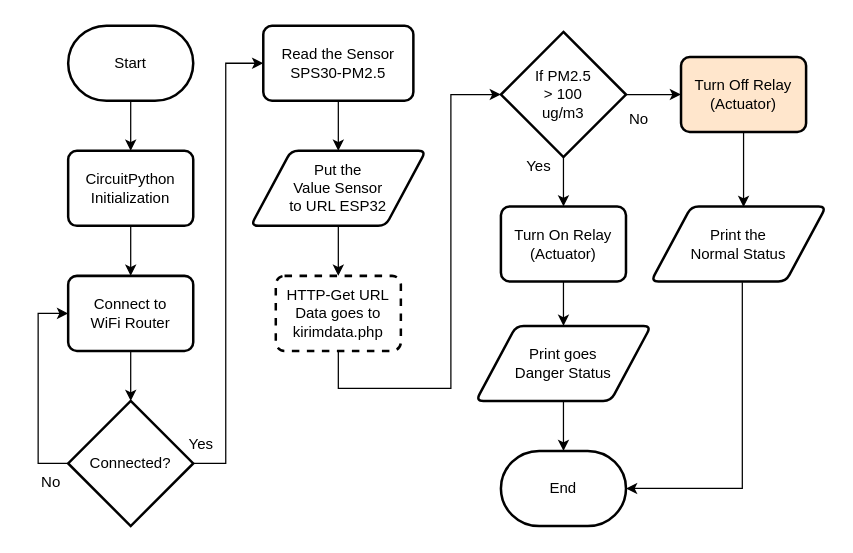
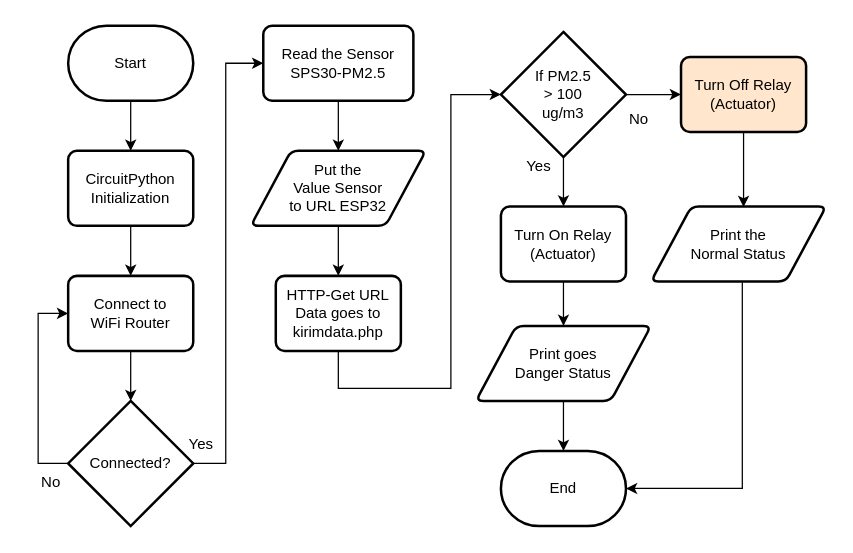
  <mxCell id="0" />
  <mxCell id="1" parent="0" />
  <mxCell id="2" value="Start" style="strokeWidth=2;html=1;shape=mxgraph.flowchart.terminator;whiteSpace=wrap;" parent="1" vertex="1"><mxGeometry x="54" y="20" width="100" height="60" as="geometry" /></mxCell>
  <mxCell id="3" value="Connect to&lt;br&gt;WiFi Router" style="rounded=1;whiteSpace=wrap;html=1;absoluteArcSize=1;arcSize=14;strokeWidth=2;" parent="1" vertex="1"><mxGeometry x="54" y="220" width="100" height="60" as="geometry" /></mxCell>
  <mxCell id="4" value="CircuitPython&lt;br&gt;Initialization" style="rounded=1;whiteSpace=wrap;html=1;absoluteArcSize=1;arcSize=14;strokeWidth=2;" parent="1" vertex="1"><mxGeometry x="54" y="120" width="100" height="60" as="geometry" /></mxCell>
  <mxCell id="5" value="Connected?" style="strokeWidth=2;html=1;shape=mxgraph.flowchart.decision;whiteSpace=wrap;" parent="1" vertex="1"><mxGeometry x="54" y="320" width="100" height="100" as="geometry" /></mxCell>
  <mxCell id="6" value="" style="endArrow=classic;html=1;rounded=0;exitX=0;exitY=0.5;exitDx=0;exitDy=0;exitPerimeter=0;entryX=0;entryY=0.5;entryDx=0;entryDy=0;" parent="1" source="5" target="3" edge="1"><mxGeometry width="50" height="50" relative="1" as="geometry"><mxPoint x="150" y="420" as="sourcePoint" /><mxPoint x="-30" y="260" as="targetPoint" /><Array as="points"><mxPoint x="30" y="370" /><mxPoint x="30" y="250" /></Array></mxGeometry></mxCell>
  <mxCell id="7" value="No" style="text;html=1;align=center;verticalAlign=middle;resizable=0;points=[];autosize=1;strokeColor=none;fillColor=none;" parent="1" vertex="1"><mxGeometry x="20" y="370" width="40" height="30" as="geometry" /></mxCell>
  <mxCell id="8" value="Yes" style="text;html=1;align=center;verticalAlign=middle;resizable=0;points=[];autosize=1;strokeColor=none;fillColor=none;" parent="1" vertex="1"><mxGeometry x="140" y="340" width="40" height="30" as="geometry" /></mxCell>
  <mxCell id="9" value="" style="endArrow=classic;html=1;rounded=0;entryX=0.5;entryY=0;entryDx=0;entryDy=0;exitX=0.5;exitY=1;exitDx=0;exitDy=0;exitPerimeter=0;" parent="1" source="2" target="4" edge="1"><mxGeometry width="50" height="50" relative="1" as="geometry"><mxPoint x="50" y="540" as="sourcePoint" /><mxPoint x="280" y="360" as="targetPoint" /></mxGeometry></mxCell>
  <mxCell id="10" value="" style="endArrow=classic;html=1;rounded=0;entryX=0.5;entryY=0;entryDx=0;entryDy=0;exitX=0.5;exitY=1;exitDx=0;exitDy=0;" parent="1" source="4" target="3" edge="1"><mxGeometry width="50" height="50" relative="1" as="geometry"><mxPoint x="50" y="200" as="sourcePoint" /><mxPoint x="100" y="150" as="targetPoint" /></mxGeometry></mxCell>
  <mxCell id="11" value="" style="endArrow=classic;html=1;rounded=0;exitX=0.5;exitY=1;exitDx=0;exitDy=0;entryX=0.5;entryY=0;entryDx=0;entryDy=0;entryPerimeter=0;" parent="1" source="3" target="5" edge="1"><mxGeometry width="50" height="50" relative="1" as="geometry"><mxPoint x="50" y="370" as="sourcePoint" /><mxPoint x="70" y="310" as="targetPoint" /></mxGeometry></mxCell>
  <mxCell id="12" value="Read the Sensor&lt;br&gt;SPS30-PM2.5" style="rounded=1;whiteSpace=wrap;html=1;absoluteArcSize=1;arcSize=14;strokeWidth=2;" parent="1" vertex="1"><mxGeometry x="210" y="20" width="120" height="60" as="geometry" /></mxCell>
  <mxCell id="13" value="Put the&lt;br&gt;Value Sensor&lt;br&gt;to URL ESP32" style="shape=parallelogram;html=1;strokeWidth=2;perimeter=parallelogramPerimeter;whiteSpace=wrap;rounded=1;arcSize=12;size=0.23;" parent="1" vertex="1"><mxGeometry x="200" y="120" width="140" height="60" as="geometry" /></mxCell>
- <mxCell id="14" value="HTTP-Get URL&lt;br&gt;Data goes to&lt;br&gt;kirimdata.php" style="rounded=1;whiteSpace=wrap;html=1;absoluteArcSize=1;arcSize=14;strokeWidth=2;dashed=1;" parent="1" vertex="1"><mxGeometry x="220" y="220" width="100" height="60" as="geometry" /></mxCell>
+ <mxCell id="14" value="HTTP-Get URL&lt;br&gt;Data goes to&lt;br&gt;kirimdata.php" style="rounded=1;whiteSpace=wrap;html=1;absoluteArcSize=1;arcSize=14;strokeWidth=2;" parent="1" vertex="1"><mxGeometry x="220" y="220" width="100" height="60" as="geometry" /></mxCell>
  <mxCell id="15" value="Print goes&lt;br&gt;Danger Status" style="shape=parallelogram;html=1;strokeWidth=2;perimeter=parallelogramPerimeter;whiteSpace=wrap;rounded=1;arcSize=12;size=0.23;" parent="1" vertex="1"><mxGeometry x="380" y="260" width="140" height="60" as="geometry" /></mxCell>
  <mxCell id="16" value="If PM2.5&lt;br&gt;&amp;gt; 100&lt;div&gt;ug/m3&lt;/div&gt;" style="strokeWidth=2;html=1;shape=mxgraph.flowchart.decision;whiteSpace=wrap;" parent="1" vertex="1"><mxGeometry x="400" y="25" width="100" height="100" as="geometry" /></mxCell>
  <mxCell id="17" value="Turn On Relay&lt;br&gt;(Actuator)" style="rounded=1;whiteSpace=wrap;html=1;absoluteArcSize=1;arcSize=14;strokeWidth=2;" parent="1" vertex="1"><mxGeometry x="400" y="164.5" width="100" height="60" as="geometry" /></mxCell>
  <mxCell id="18" value="Turn Off Relay&lt;br&gt;(Actuator)" style="rounded=1;whiteSpace=wrap;html=1;absoluteArcSize=1;arcSize=14;strokeWidth=2;fillColor=#ffe6cc;" parent="1" vertex="1"><mxGeometry x="544" y="45" width="100" height="60" as="geometry" /></mxCell>
  <mxCell id="19" value="" style="endArrow=classic;html=1;rounded=0;exitX=0.5;exitY=1;exitDx=0;exitDy=0;exitPerimeter=0;entryX=0.5;entryY=0;entryDx=0;entryDy=0;" parent="1" source="16" target="17" edge="1"><mxGeometry width="50" height="50" relative="1" as="geometry"><mxPoint x="450" y="80" as="sourcePoint" /><mxPoint x="500" y="30" as="targetPoint" /></mxGeometry></mxCell>
  <mxCell id="20" value="No" style="text;html=1;align=center;verticalAlign=middle;resizable=0;points=[];autosize=1;strokeColor=none;fillColor=none;" parent="1" vertex="1"><mxGeometry x="490" y="80" width="40" height="30" as="geometry" /></mxCell>
  <mxCell id="21" value="Yes" style="text;html=1;align=center;verticalAlign=middle;resizable=0;points=[];autosize=1;strokeColor=none;fillColor=none;" parent="1" vertex="1"><mxGeometry x="410" y="118" width="40" height="30" as="geometry" /></mxCell>
  <mxCell id="22" value="" style="endArrow=classic;html=1;rounded=0;entryX=0.5;entryY=0;entryDx=0;entryDy=0;exitX=0.5;exitY=1;exitDx=0;exitDy=0;" parent="1" source="13" target="14" edge="1"><mxGeometry width="50" height="50" relative="1" as="geometry"><mxPoint x="330" y="270" as="sourcePoint" /><mxPoint x="380" y="220" as="targetPoint" /></mxGeometry></mxCell>
  <mxCell id="23" value="" style="endArrow=classic;html=1;rounded=0;entryX=0;entryY=0.5;entryDx=0;entryDy=0;exitX=1;exitY=0.5;exitDx=0;exitDy=0;exitPerimeter=0;" parent="1" source="16" target="18" edge="1"><mxGeometry width="50" height="50" relative="1" as="geometry"><mxPoint x="510" y="-20" as="sourcePoint" /><mxPoint x="560" y="-70" as="targetPoint" /></mxGeometry></mxCell>
  <mxCell id="24" value="" style="endArrow=classic;html=1;rounded=0;exitX=0.5;exitY=1;exitDx=0;exitDy=0;entryX=0.5;entryY=0;entryDx=0;entryDy=0;entryPerimeter=0;" parent="1" source="15" target="25" edge="1"><mxGeometry width="50" height="50" relative="1" as="geometry"><mxPoint x="200" y="510" as="sourcePoint" /><mxPoint x="524" y="340" as="targetPoint" /></mxGeometry></mxCell>
  <mxCell id="25" value="End" style="strokeWidth=2;html=1;shape=mxgraph.flowchart.terminator;whiteSpace=wrap;" parent="1" vertex="1"><mxGeometry x="400" y="360" width="100" height="60" as="geometry" /></mxCell>
  <mxCell id="26" value="" style="endArrow=classic;html=1;rounded=0;entryX=0.5;entryY=0;entryDx=0;entryDy=0;exitX=0.5;exitY=1;exitDx=0;exitDy=0;" parent="1" source="17" target="15" edge="1"><mxGeometry width="50" height="50" relative="1" as="geometry"><mxPoint x="510" y="330" as="sourcePoint" /><mxPoint x="560" y="280" as="targetPoint" /></mxGeometry></mxCell>
  <mxCell id="27" value="Print the&lt;br&gt;Normal Status" style="shape=parallelogram;html=1;strokeWidth=2;perimeter=parallelogramPerimeter;whiteSpace=wrap;rounded=1;arcSize=12;size=0.23;" parent="1" vertex="1"><mxGeometry x="520" y="164.5" width="140" height="60" as="geometry" /></mxCell>
  <mxCell id="28" value="" style="endArrow=classic;html=1;rounded=0;exitX=0.5;exitY=1;exitDx=0;exitDy=0;" parent="1" source="18" edge="1"><mxGeometry width="50" height="50" relative="1" as="geometry"><mxPoint x="383" y="200" as="sourcePoint" /><mxPoint x="594" y="165" as="targetPoint" /></mxGeometry></mxCell>
  <mxCell id="29" value="" style="endArrow=classic;html=1;rounded=0;entryX=1;entryY=0.5;entryDx=0;entryDy=0;entryPerimeter=0;" parent="1" target="25" edge="1"><mxGeometry width="50" height="50" relative="1" as="geometry"><mxPoint x="593" y="225" as="sourcePoint" /><mxPoint x="433" y="150" as="targetPoint" /><Array as="points"><mxPoint x="593" y="390" /></Array></mxGeometry></mxCell>
  <mxCell id="30" value="" style="endArrow=classic;html=1;rounded=0;exitX=1;exitY=0.5;exitDx=0;exitDy=0;exitPerimeter=0;entryX=0;entryY=0.5;entryDx=0;entryDy=0;" edge="1" parent="1" source="5" target="12"><mxGeometry width="50" height="50" relative="1" as="geometry"><mxPoint x="170" y="410" as="sourcePoint" /><mxPoint x="430" y="280" as="targetPoint" /><Array as="points"><mxPoint x="180" y="370" /><mxPoint x="180" y="50" /></Array></mxGeometry></mxCell>
  <mxCell id="31" value="" style="endArrow=classic;html=1;rounded=0;exitX=0.5;exitY=1;exitDx=0;exitDy=0;entryX=0;entryY=0.5;entryDx=0;entryDy=0;entryPerimeter=0;" edge="1" parent="1" source="14" target="16"><mxGeometry width="50" height="50" relative="1" as="geometry"><mxPoint x="380" y="330" as="sourcePoint" /><mxPoint x="430" y="280" as="targetPoint" /><Array as="points"><mxPoint x="270" y="310" /><mxPoint x="360" y="310" /><mxPoint x="360" y="75" /></Array></mxGeometry></mxCell>
  <mxCell id="32" value="" style="endArrow=classic;html=1;rounded=0;exitX=0.5;exitY=1;exitDx=0;exitDy=0;entryX=0.5;entryY=0;entryDx=0;entryDy=0;" edge="1" parent="1" source="12" target="13"><mxGeometry width="50" height="50" relative="1" as="geometry"><mxPoint x="380" y="330" as="sourcePoint" /><mxPoint x="430" y="280" as="targetPoint" /></mxGeometry></mxCell>
